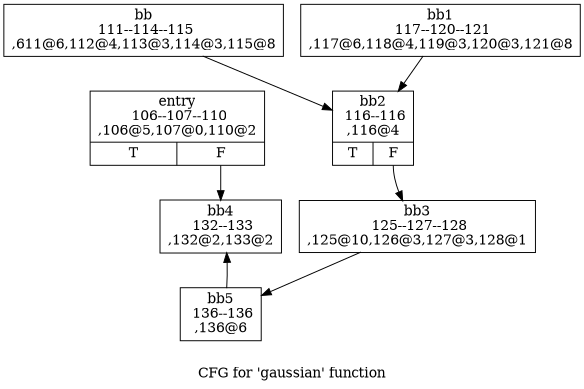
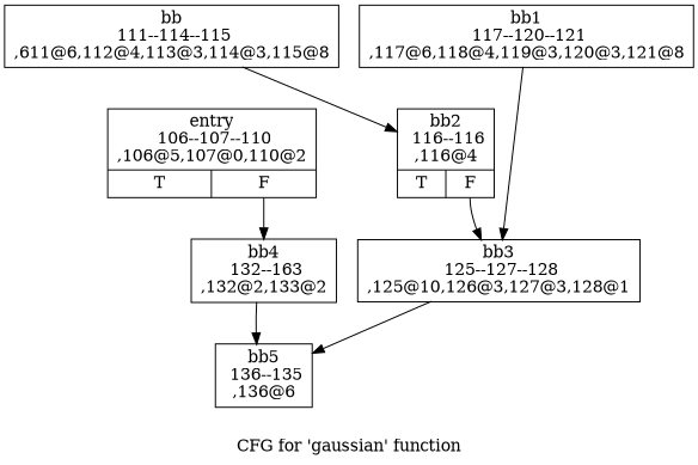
  digraph {
    label="CFG for 'gaussian' function"
    node [shape=record]
    n1 [label="{entry\n 106--107--110\n,106@5,107@0,110@2\n|{<s0>T|<s1>F}}"]
-   n2 [label="{bb4\n 132--133\n,132@2,133@2\n}"]
+   n2 [label="{bb4\n 132--163\n,132@2,133@2\n}"]
    n3 [label="{bb\n 111--114--115\n,611@6,112@4,113@3,114@3,115@8\n}"]
    n4 [label="{bb2\n 116--116\n,116@4\n|{<s0>T|<s1>F}}"]
-   n5 [label="{bb5\n 136--136\n,136@6\n}"]
+   n5 [label="{bb5\n 136--135\n,136@6\n}"]
    n6 [label="{bb3\n 125--127--128\n,125@10,126@3,127@3,128@1\n}"]
    n7 [label="{bb1\n 117--120--121\n,117@6,118@4,119@3,120@3,121@8\n}"]
    n1 -> n2 [tailport=s1]
-   n5 -> n2
+   n2 -> n5
    n3 -> n4
    n4 -> n6 [tailport=s1]
    n6 -> n5
-   n7 -> n4
+   n7 -> n6
  }
